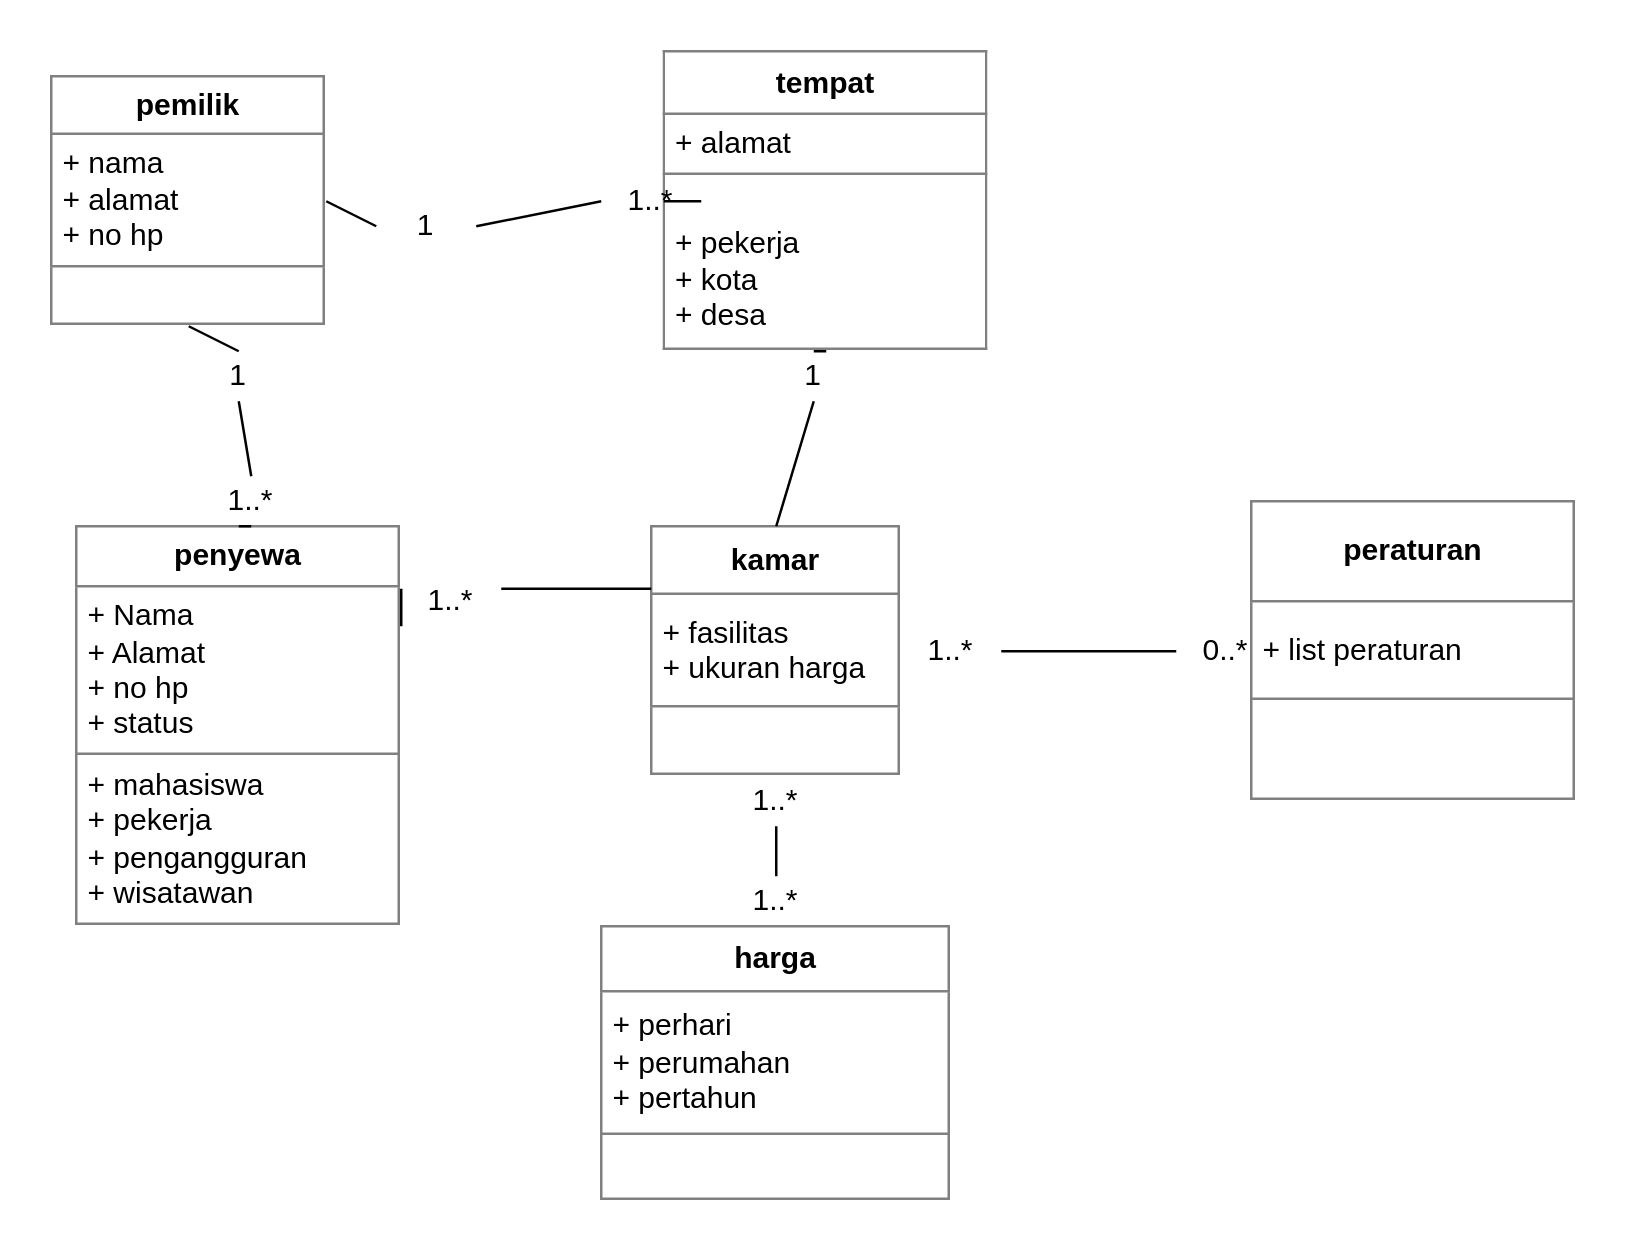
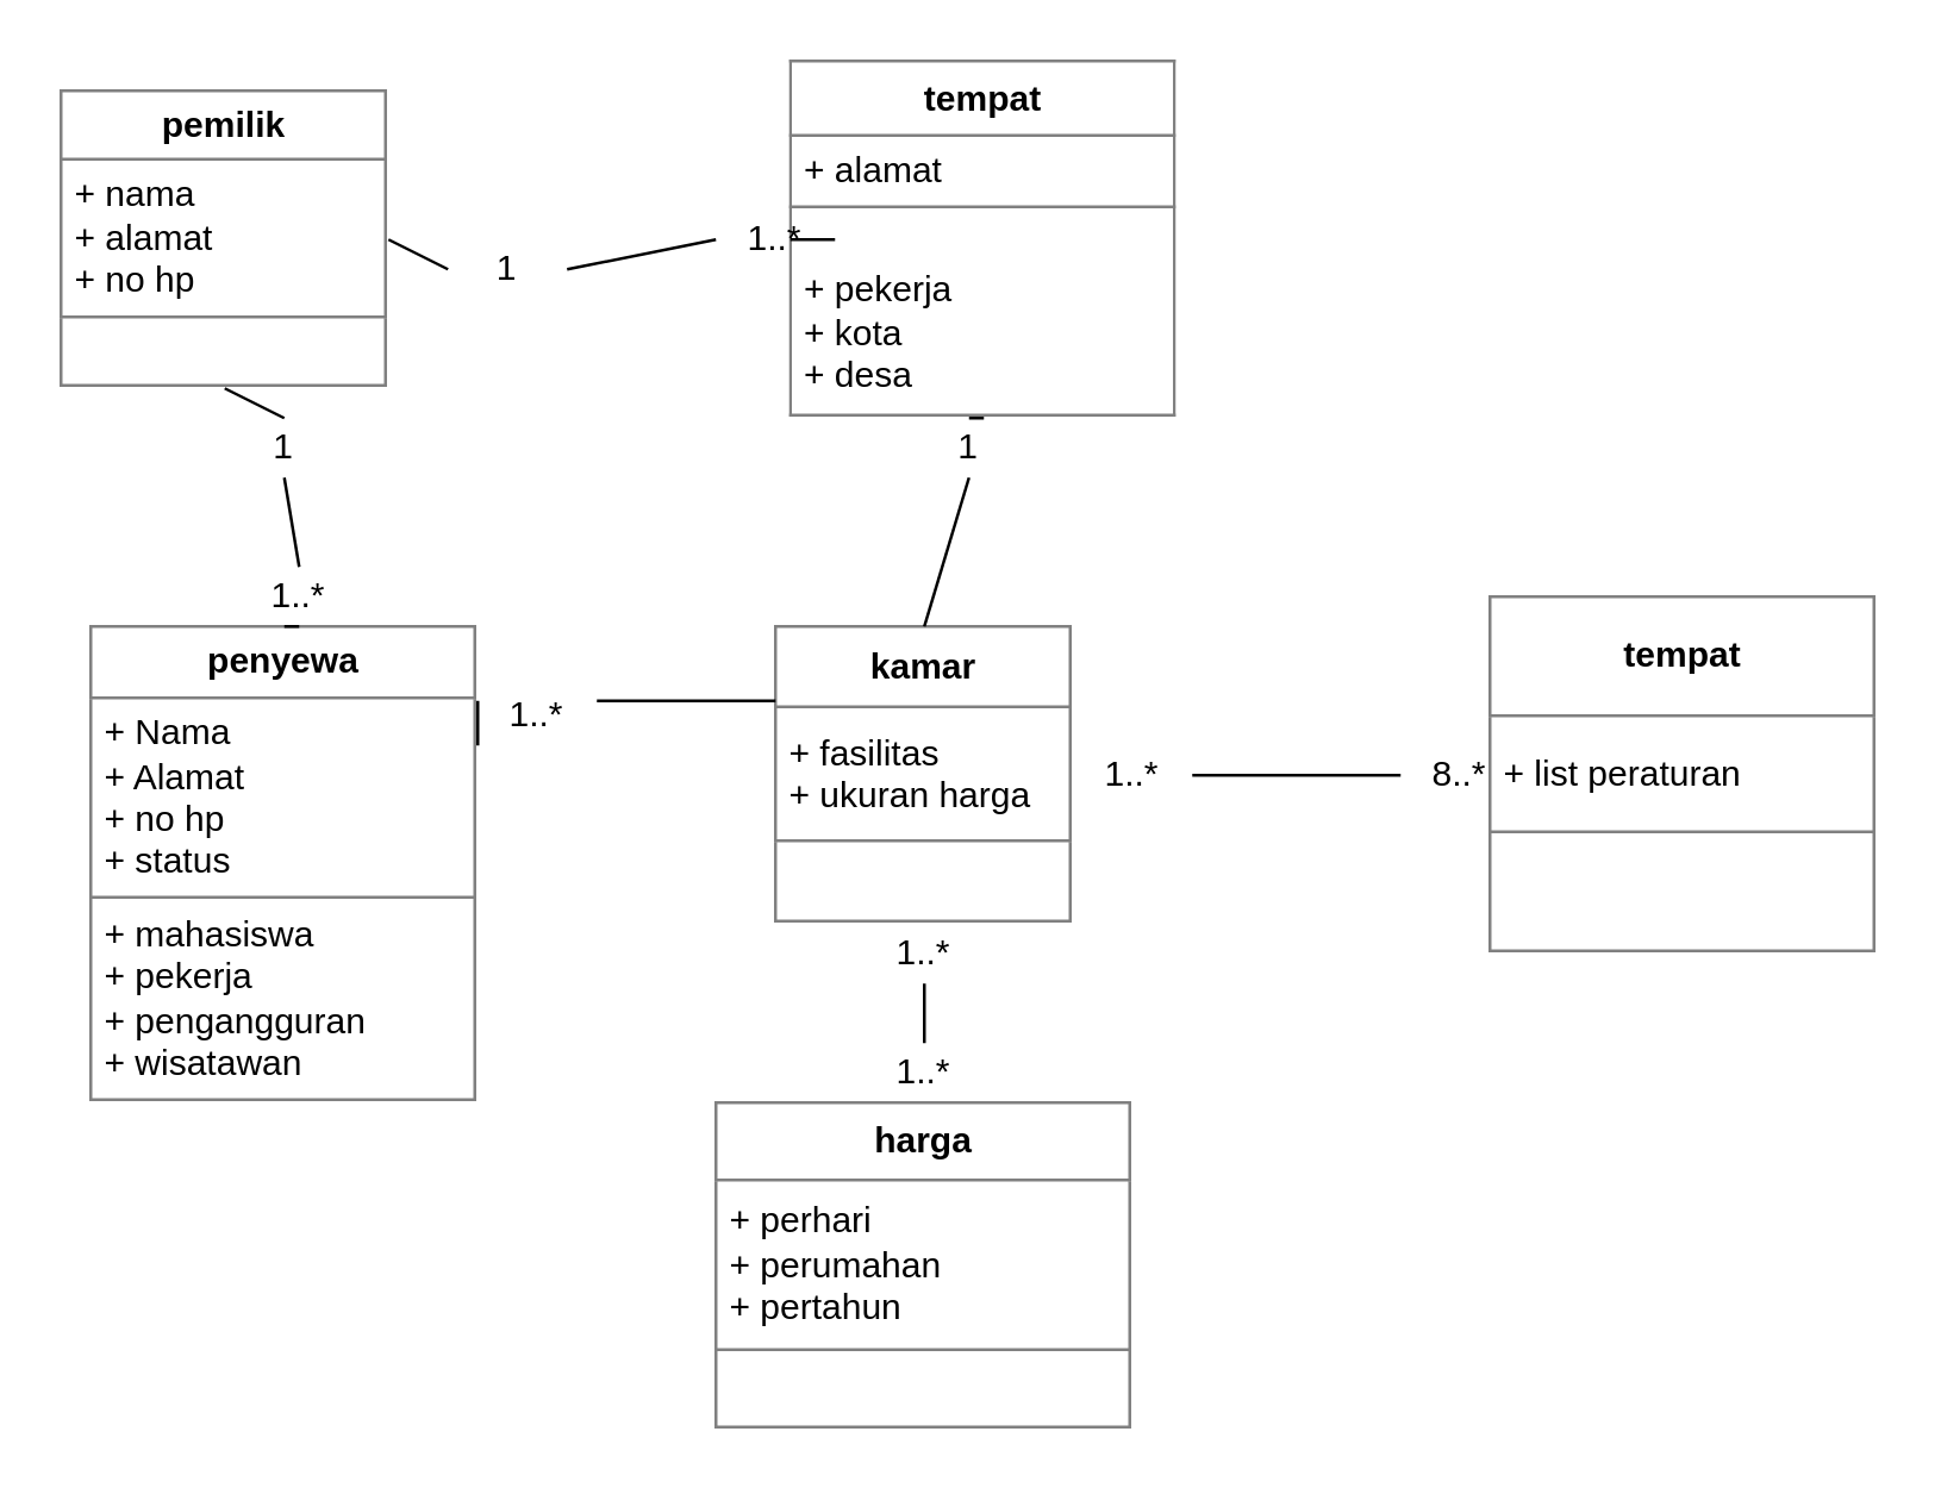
  <mxCell id="0" />
  <mxCell id="1" parent="0" />
  <mxCell id="2" value="&lt;table border=&quot;1&quot; width=&quot;100%&quot; cellpadding=&quot;4&quot; style=&quot;width: 100% ; height: 100% ; border-collapse: collapse&quot;&gt;&lt;tbody&gt;&lt;tr&gt;&lt;th align=&quot;center&quot;&gt;penyewa&lt;/th&gt;&lt;/tr&gt;&lt;tr&gt;&lt;td&gt;+ Nama&lt;br&gt;+ Alamat&lt;br&gt;+ no hp&lt;br&gt;+ status&lt;/td&gt;&lt;/tr&gt;&lt;tr&gt;&lt;td&gt;+ mahasiswa&lt;br&gt;+ pekerja&lt;br&gt;+ pengangguran&lt;br&gt;+ wisatawan&lt;/td&gt;&lt;/tr&gt;&lt;/tbody&gt;&lt;/table&gt;" style="text;html=1;strokeColor=none;fillColor=none;overflow=fill;" vertex="1" parent="1"><mxGeometry x="30" y="210" width="130" height="160" as="geometry" /></mxCell>
  <mxCell id="3" value="&lt;table border=&quot;1&quot; width=&quot;100%&quot; cellpadding=&quot;4&quot; style=&quot;width: 100% ; height: 100% ; border-collapse: collapse&quot;&gt;&lt;tbody&gt;&lt;tr&gt;&lt;th align=&quot;center&quot;&gt;tempat&lt;/th&gt;&lt;/tr&gt;&lt;tr&gt;&lt;td&gt;+ alamat&lt;br&gt;&lt;/td&gt;&lt;/tr&gt;&lt;tr&gt;&lt;td&gt;&lt;br&gt;+ pekerja&lt;br&gt;+ kota&lt;br&gt;+ desa&lt;/td&gt;&lt;/tr&gt;&lt;/tbody&gt;&lt;/table&gt;" style="text;html=1;strokeColor=none;fillColor=none;overflow=fill;" vertex="1" parent="1"><mxGeometry x="265" y="20" width="130" height="120" as="geometry" /></mxCell>
  <mxCell id="4" value="&lt;table border=&quot;1&quot; width=&quot;100%&quot; cellpadding=&quot;4&quot; style=&quot;width: 100% ; height: 100% ; border-collapse: collapse&quot;&gt;&lt;tbody&gt;&lt;tr&gt;&lt;th align=&quot;center&quot;&gt;kamar&lt;/th&gt;&lt;/tr&gt;&lt;tr&gt;&lt;td&gt;+ fasilitas&lt;br&gt;+ ukuran harga&lt;/td&gt;&lt;/tr&gt;&lt;tr&gt;&lt;td&gt;&lt;br&gt;&lt;/td&gt;&lt;/tr&gt;&lt;/tbody&gt;&lt;/table&gt;" style="text;html=1;strokeColor=none;fillColor=none;overflow=fill;" vertex="1" parent="1"><mxGeometry x="260" y="210" width="100" height="100" as="geometry" /></mxCell>
  <mxCell id="5" value="&lt;table border=&quot;1&quot; width=&quot;100%&quot; cellpadding=&quot;4&quot; style=&quot;width: 100% ; height: 100% ; border-collapse: collapse&quot;&gt;&lt;tbody&gt;&lt;tr&gt;&lt;th align=&quot;center&quot;&gt;pemilik&lt;/th&gt;&lt;/tr&gt;&lt;tr&gt;&lt;td&gt;+ nama&lt;br&gt;+ alamat&lt;br&gt;+ no hp&lt;/td&gt;&lt;/tr&gt;&lt;tr&gt;&lt;td&gt;&lt;br&gt;&lt;/td&gt;&lt;/tr&gt;&lt;/tbody&gt;&lt;/table&gt;" style="text;html=1;strokeColor=none;fillColor=none;overflow=fill;" vertex="1" parent="1"><mxGeometry x="20" y="30" width="110" height="100" as="geometry" /></mxCell>
  <mxCell id="6" value="&lt;table border=&quot;1&quot; width=&quot;100%&quot; cellpadding=&quot;4&quot; style=&quot;width: 100% ; height: 100% ; border-collapse: collapse&quot;&gt;&lt;tbody&gt;&lt;tr&gt;&lt;th align=&quot;center&quot;&gt;harga&lt;/th&gt;&lt;/tr&gt;&lt;tr&gt;&lt;td&gt;+ perhari&lt;br&gt;+ perumahan&lt;br&gt;+ pertahun&lt;/td&gt;&lt;/tr&gt;&lt;tr&gt;&lt;td&gt;&lt;br&gt;&lt;/td&gt;&lt;/tr&gt;&lt;/tbody&gt;&lt;/table&gt;" style="text;html=1;strokeColor=none;fillColor=none;overflow=fill;" vertex="1" parent="1"><mxGeometry x="240" y="370" width="140" height="110" as="geometry" /></mxCell>
  <mxCell id="7" value="" style="endArrow=none;html=1;entryX=0.5;entryY=1;entryDx=0;entryDy=0;exitX=0.5;exitY=0;exitDx=0;exitDy=0;" edge="1" parent="1" source="24" target="5"><mxGeometry width="50" height="50" relative="1" as="geometry"><mxPoint x="15" y="250" as="sourcePoint" /><mxPoint x="280" y="220" as="targetPoint" /></mxGeometry></mxCell>
  <mxCell id="8" value="" style="endArrow=none;html=1;entryX=0.5;entryY=1;entryDx=0;entryDy=0;exitX=0.5;exitY=0;exitDx=0;exitDy=0;" edge="1" parent="1" source="16" target="3"><mxGeometry width="50" height="50" relative="1" as="geometry"><mxPoint x="224" y="285" as="sourcePoint" /><mxPoint x="274" y="235" as="targetPoint" /></mxGeometry></mxCell>
  <mxCell id="9" value="" style="endArrow=none;html=1;entryX=0.5;entryY=1;entryDx=0;entryDy=0;exitX=0.5;exitY=0;exitDx=0;exitDy=0;" edge="1" parent="1" source="22" target="4"><mxGeometry width="50" height="50" relative="1" as="geometry"><mxPoint x="240" y="340" as="sourcePoint" /><mxPoint x="240" y="300" as="targetPoint" /></mxGeometry></mxCell>
  <mxCell id="10" value="" style="endArrow=none;html=1;exitX=1;exitY=0.25;exitDx=0;exitDy=0;entryX=0;entryY=0.25;entryDx=0;entryDy=0;" edge="1" parent="1" source="18" target="4"><mxGeometry width="50" height="50" relative="1" as="geometry"><mxPoint x="230" y="270" as="sourcePoint" /><mxPoint x="280" y="220" as="targetPoint" /></mxGeometry></mxCell>
- <mxCell id="11" value="&lt;table border=&quot;1&quot; width=&quot;100%&quot; cellpadding=&quot;4&quot; style=&quot;width: 100% ; height: 100% ; border-collapse: collapse&quot;&gt;&lt;tbody&gt;&lt;tr&gt;&lt;th align=&quot;center&quot;&gt;peraturan&lt;/th&gt;&lt;/tr&gt;&lt;tr&gt;&lt;td&gt;+ list peraturan&lt;br&gt;&lt;/td&gt;&lt;/tr&gt;&lt;tr&gt;&lt;td&gt;&lt;br&gt;&lt;/td&gt;&lt;/tr&gt;&lt;/tbody&gt;&lt;/table&gt;" style="text;html=1;strokeColor=none;fillColor=none;overflow=fill;" vertex="1" parent="1"><mxGeometry x="500" y="200" width="130" height="120" as="geometry" /></mxCell>
+ <mxCell id="11" value="&lt;table border=&quot;1&quot; width=&quot;100%&quot; cellpadding=&quot;4&quot; style=&quot;width: 100% ; height: 100% ; border-collapse: collapse&quot;&gt;&lt;tbody&gt;&lt;tr&gt;&lt;th align=&quot;center&quot;&gt;tempat&lt;/th&gt;&lt;/tr&gt;&lt;tr&gt;&lt;td&gt;+ list peraturan&lt;br&gt;&lt;/td&gt;&lt;/tr&gt;&lt;tr&gt;&lt;td&gt;&lt;br&gt;&lt;/td&gt;&lt;/tr&gt;&lt;/tbody&gt;&lt;/table&gt;" style="text;html=1;strokeColor=none;fillColor=none;overflow=fill;" vertex="1" parent="1"><mxGeometry x="500" y="200" width="130" height="120" as="geometry" /></mxCell>
  <mxCell id="12" value="1..*" style="text;html=1;strokeColor=none;fillColor=none;align=center;verticalAlign=middle;whiteSpace=wrap;rounded=0;" vertex="1" parent="1"><mxGeometry x="360" y="250" width="40" height="20" as="geometry" /></mxCell>
  <mxCell id="13" value="" style="endArrow=none;html=1;entryX=0;entryY=0.5;entryDx=0;entryDy=0;exitX=1;exitY=0.5;exitDx=0;exitDy=0;" edge="1" parent="1" source="4" target="12"><mxGeometry width="50" height="50" relative="1" as="geometry"><mxPoint x="390" y="260" as="sourcePoint" /><mxPoint x="500" y="260" as="targetPoint" /></mxGeometry></mxCell>
- <mxCell id="14" value="0..*" style="text;html=1;strokeColor=none;fillColor=none;align=center;verticalAlign=middle;whiteSpace=wrap;rounded=0;" vertex="1" parent="1"><mxGeometry x="470" y="250" width="40" height="20" as="geometry" /></mxCell>
+ <mxCell id="14" value="8..*" style="text;html=1;strokeColor=none;fillColor=none;align=center;verticalAlign=middle;whiteSpace=wrap;rounded=0;" vertex="1" parent="1"><mxGeometry x="470" y="250" width="40" height="20" as="geometry" /></mxCell>
  <mxCell id="15" value="" style="endArrow=none;html=1;entryX=0;entryY=0.5;entryDx=0;entryDy=0;exitX=1;exitY=0.5;exitDx=0;exitDy=0;" edge="1" parent="1" source="12" target="14"><mxGeometry width="50" height="50" relative="1" as="geometry"><mxPoint x="420" y="250" as="sourcePoint" /><mxPoint x="500" y="260" as="targetPoint" /></mxGeometry></mxCell>
  <mxCell id="16" value="1" style="text;html=1;strokeColor=none;fillColor=none;align=center;verticalAlign=middle;whiteSpace=wrap;rounded=0;" vertex="1" parent="1"><mxGeometry x="305" y="140" width="40" height="20" as="geometry" /></mxCell>
  <mxCell id="17" value="" style="endArrow=none;html=1;entryX=0.5;entryY=1;entryDx=0;entryDy=0;exitX=0.5;exitY=0;exitDx=0;exitDy=0;" edge="1" parent="1" source="4" target="16"><mxGeometry width="50" height="50" relative="1" as="geometry"><mxPoint x="310" y="210" as="sourcePoint" /><mxPoint x="325" y="150" as="targetPoint" /></mxGeometry></mxCell>
  <mxCell id="18" value="1..*" style="text;html=1;strokeColor=none;fillColor=none;align=center;verticalAlign=middle;whiteSpace=wrap;rounded=0;" vertex="1" parent="1"><mxGeometry x="160" y="230" width="40" height="20" as="geometry" /></mxCell>
  <mxCell id="19" value="" style="endArrow=none;html=1;exitX=1;exitY=0.25;exitDx=0;exitDy=0;entryX=0;entryY=0.25;entryDx=0;entryDy=0;" edge="1" parent="1" source="2" target="18"><mxGeometry width="50" height="50" relative="1" as="geometry"><mxPoint x="170" y="250" as="sourcePoint" /><mxPoint x="260" y="235" as="targetPoint" /></mxGeometry></mxCell>
  <mxCell id="20" value="1..*" style="text;html=1;strokeColor=none;fillColor=none;align=center;verticalAlign=middle;whiteSpace=wrap;rounded=0;" vertex="1" parent="1"><mxGeometry x="290" y="350" width="40" height="20" as="geometry" /></mxCell>
  <mxCell id="21" value="" style="endArrow=none;html=1;entryX=0.5;entryY=1;entryDx=0;entryDy=0;exitX=0.5;exitY=0;exitDx=0;exitDy=0;" edge="1" parent="1" source="6" target="20"><mxGeometry width="50" height="50" relative="1" as="geometry"><mxPoint x="325" y="350" as="sourcePoint" /><mxPoint x="310" y="310" as="targetPoint" /></mxGeometry></mxCell>
  <mxCell id="22" value="1..*" style="text;html=1;strokeColor=none;fillColor=none;align=center;verticalAlign=middle;whiteSpace=wrap;rounded=0;" vertex="1" parent="1"><mxGeometry x="290" y="310" width="40" height="20" as="geometry" /></mxCell>
  <mxCell id="23" value="" style="endArrow=none;html=1;entryX=0.5;entryY=1;entryDx=0;entryDy=0;exitX=0.5;exitY=0;exitDx=0;exitDy=0;" edge="1" parent="1" source="20" target="22"><mxGeometry width="50" height="50" relative="1" as="geometry"><mxPoint x="310" y="350" as="sourcePoint" /><mxPoint x="310" y="310" as="targetPoint" /></mxGeometry></mxCell>
  <mxCell id="24" value="1" style="text;html=1;strokeColor=none;fillColor=none;align=center;verticalAlign=middle;whiteSpace=wrap;rounded=0;" vertex="1" parent="1"><mxGeometry x="75" y="140" width="40" height="20" as="geometry" /></mxCell>
  <mxCell id="25" value="" style="endArrow=none;html=1;entryX=0.5;entryY=1;entryDx=0;entryDy=0;exitX=0.5;exitY=0;exitDx=0;exitDy=0;" edge="1" parent="1" source="26" target="24"><mxGeometry width="50" height="50" relative="1" as="geometry"><mxPoint x="95" y="210" as="sourcePoint" /><mxPoint x="95" y="160" as="targetPoint" /></mxGeometry></mxCell>
  <mxCell id="26" value="1..*" style="text;html=1;strokeColor=none;fillColor=none;align=center;verticalAlign=middle;whiteSpace=wrap;rounded=0;" vertex="1" parent="1"><mxGeometry x="80" y="190" width="40" height="20" as="geometry" /></mxCell>
  <mxCell id="27" value="" style="endArrow=none;html=1;entryX=0.5;entryY=1;entryDx=0;entryDy=0;exitX=0.5;exitY=0;exitDx=0;exitDy=0;" edge="1" parent="1" source="2" target="26"><mxGeometry width="50" height="50" relative="1" as="geometry"><mxPoint x="95" y="210" as="sourcePoint" /><mxPoint x="95" y="180" as="targetPoint" /></mxGeometry></mxCell>
  <mxCell id="28" value="" style="endArrow=none;html=1;exitX=1;exitY=0.5;exitDx=0;exitDy=0;entryX=0;entryY=0.5;entryDx=0;entryDy=0;" edge="1" parent="1" source="31" target="3"><mxGeometry width="50" height="50" relative="1" as="geometry"><mxPoint x="230" y="270" as="sourcePoint" /><mxPoint x="280" y="220" as="targetPoint" /></mxGeometry></mxCell>
  <mxCell id="29" value="1" style="text;html=1;strokeColor=none;fillColor=none;align=center;verticalAlign=middle;whiteSpace=wrap;rounded=0;" vertex="1" parent="1"><mxGeometry x="150" y="80" width="40" height="20" as="geometry" /></mxCell>
  <mxCell id="30" value="" style="endArrow=none;html=1;exitX=1;exitY=0.5;exitDx=0;exitDy=0;entryX=0;entryY=0.5;entryDx=0;entryDy=0;" edge="1" parent="1" source="5" target="29"><mxGeometry width="50" height="50" relative="1" as="geometry"><mxPoint x="150" y="90" as="sourcePoint" /><mxPoint x="265" y="80" as="targetPoint" /></mxGeometry></mxCell>
  <mxCell id="31" value="1..*" style="text;html=1;strokeColor=none;fillColor=none;align=center;verticalAlign=middle;whiteSpace=wrap;rounded=0;" vertex="1" parent="1"><mxGeometry x="240" y="70" width="40" height="20" as="geometry" /></mxCell>
  <mxCell id="32" value="" style="endArrow=none;html=1;exitX=1;exitY=0.5;exitDx=0;exitDy=0;entryX=0;entryY=0.5;entryDx=0;entryDy=0;" edge="1" parent="1" source="29" target="31"><mxGeometry width="50" height="50" relative="1" as="geometry"><mxPoint x="190" y="90" as="sourcePoint" /><mxPoint x="265" y="80" as="targetPoint" /></mxGeometry></mxCell>
